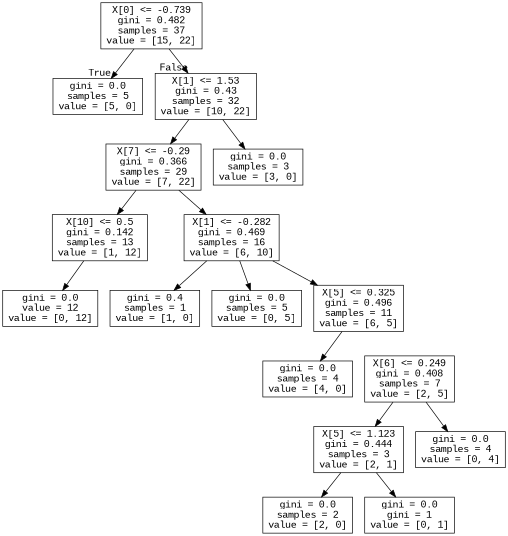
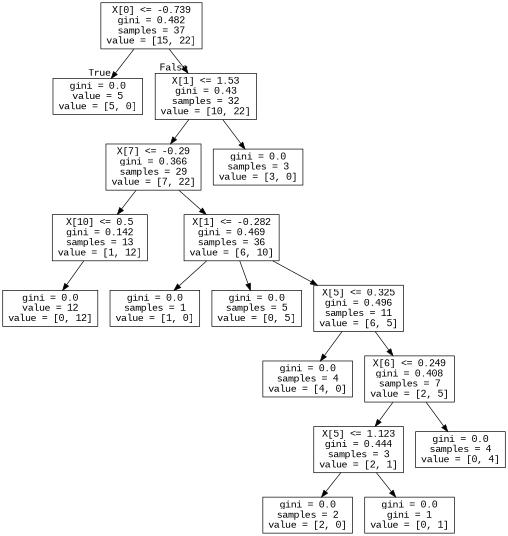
  digraph {
    fontname="Liberation Mono"
    node [fontname="Liberation Mono" shape=box]
    edge [fontname="Liberation Mono"]
    n1 [label="X[0] <= -0.739\ngini = 0.482\nsamples = 37\nvalue = [15, 22]"]
-   n2 [label="gini = 0.0\nsamples = 5\nvalue = [5, 0]"]
+   n2 [label="gini = 0.0\nvalue = 5\nvalue = [5, 0]"]
    n3 [label="X[1] <= 1.53\ngini = 0.43\nsamples = 32\nvalue = [10, 22]"]
    n4 [label="X[7] <= -0.29\ngini = 0.366\nsamples = 29\nvalue = [7, 22]"]
    n5 [label="gini = 0.0\nsamples = 3\nvalue = [3, 0]"]
    n6 [label="X[10] <= 0.5\ngini = 0.142\nsamples = 13\nvalue = [1, 12]"]
-   n7 [label="X[1] <= -0.282\ngini = 0.469\nsamples = 16\nvalue = [6, 10]"]
+   n7 [label="X[1] <= -0.282\ngini = 0.469\nsamples = 36\nvalue = [6, 10]"]
    n8 [label="gini = 0.0\nvalue = 12\nvalue = [0, 12]"]
-   n9 [label="gini = 0.4\nsamples = 1\nvalue = [1, 0]"]
+   n9 [label="gini = 0.0\nsamples = 1\nvalue = [1, 0]"]
    n10 [label="gini = 0.0\nsamples = 5\nvalue = [0, 5]"]
    n11 [label="X[5] <= 0.325\ngini = 0.496\nsamples = 11\nvalue = [6, 5]"]
    n12 [label="gini = 0.0\nsamples = 4\nvalue = [4, 0]"]
    n13 [label="X[6] <= 0.249\ngini = 0.408\nsamples = 7\nvalue = [2, 5]"]
    n14 [label="X[5] <= 1.123\ngini = 0.444\nsamples = 3\nvalue = [2, 1]"]
    n15 [label="gini = 0.0\nsamples = 4\nvalue = [0, 4]"]
    n16 [label="gini = 0.0\nsamples = 2\nvalue = [2, 0]"]
    n17 [label="gini = 0.0\ngini = 1\nvalue = [0, 1]"]
    n1 -> n2 [headlabel=True labelangle=45 labeldistance=2.5]
    n1 -> n3 [headlabel=False labelangle=-45 labeldistance=2.5]
    n3 -> n4
    n3 -> n5
    n4 -> n6
    n4 -> n7
    n6 -> n8
    n7 -> n9
    n7 -> n10
    n7 -> n11
    n11 -> n12
+   n11 -> n13
    n13 -> n14
    n13 -> n15
    n14 -> n16
    n14 -> n17
  }
